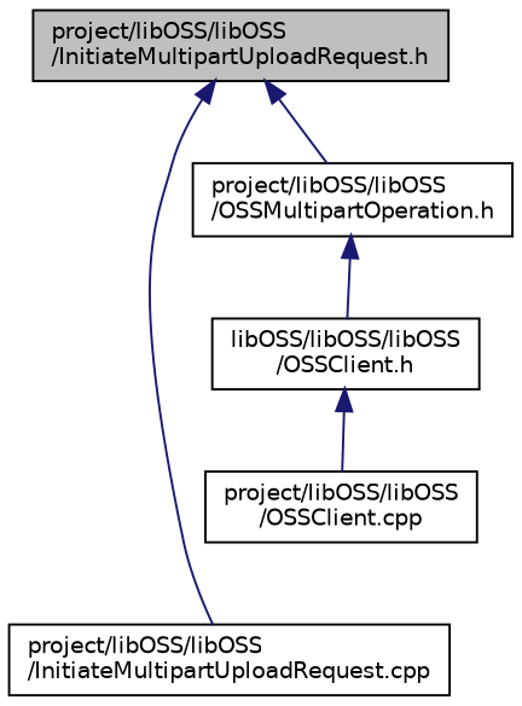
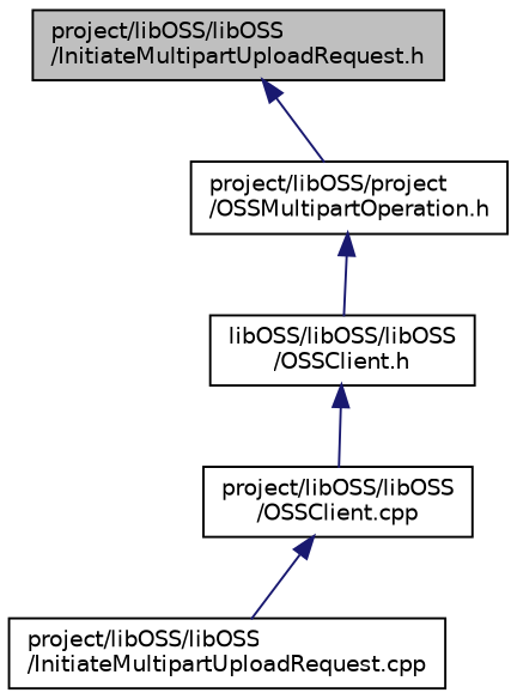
  digraph {
    node [color=black fillcolor=white fontname=Helvetica fontsize=10 shape=record style=filled]
    edge [color=midnightblue dir=back fontname=Helvetica fontsize=10 labelfontname=Helvetica labelfontsize=10 style=solid]
    n1 [fillcolor=grey75 fontcolor=black height=0.2 label="project/libOSS/libOSS\l/InitiateMultipartUploadRequest.h" width=0.4]
    n2 [height=0.2 label="project/libOSS/libOSS\l/InitiateMultipartUploadRequest.cpp" width=0.4]
-   n3 [height=0.2 label="project/libOSS/libOSS\l/OSSMultipartOperation.h" width=0.4]
+   n3 [height=0.2 label="project/libOSS/project\l/OSSMultipartOperation.h" width=0.4]
    n4 [height=0.2 label="libOSS/libOSS/libOSS\l/OSSClient.h" width=0.4]
    n5 [height=0.2 label="project/libOSS/libOSS\l/OSSClient.cpp" width=0.4]
-   n1 -> n2
+   n5 -> n2
    n1 -> n3
    n3 -> n4
    n4 -> n5
  }
